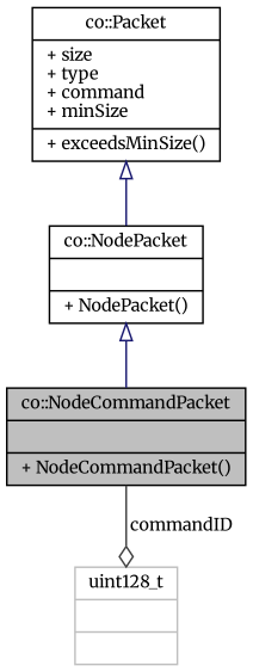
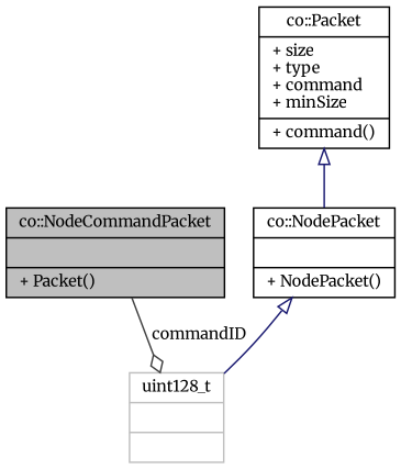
  digraph {
    fontname=Merriweather
    node [color=black fillcolor=white fontname=Merriweather fontsize=10 shape=record style=filled]
    edge [color=midnightblue fontname=Merriweather fontsize=10 labelfontname=FreeSans labelfontsize=10 style=solid arrowtail=onormal dir=back]
-   n1 [fillcolor=grey75 fontcolor=black height=0.2 label="{co::NodeCommandPacket\n||+ NodeCommandPacket()\l}" width=0.4]
+   n1 [fillcolor=grey75 fontcolor=black height=0.2 label="{co::NodeCommandPacket\n||+ Packet()\l}" width=0.4]
    n2 [color=grey75 height=0.2 label="{uint128_t\n||}" width=0.4]
    n3 [height=0.2 label="{co::NodePacket\n||+ NodePacket()\l}" width=0.4]
-   n4 [height=0.2 label="{co::Packet\n|+ size\l+ type\l+ command\l+ minSize\l|+ exceedsMinSize()\l}" width=0.4]
+   n4 [height=0.2 label="{co::Packet\n|+ size\l+ type\l+ command\l+ minSize\l|+ command()\l}" width=0.4]
    n1 -> n2 [arrowhead=odiamond color=grey25 label=" commandID" arrowtail="" dir=""]
-   n3 -> n1
+   n3 -> n2
    n4 -> n3
  }
